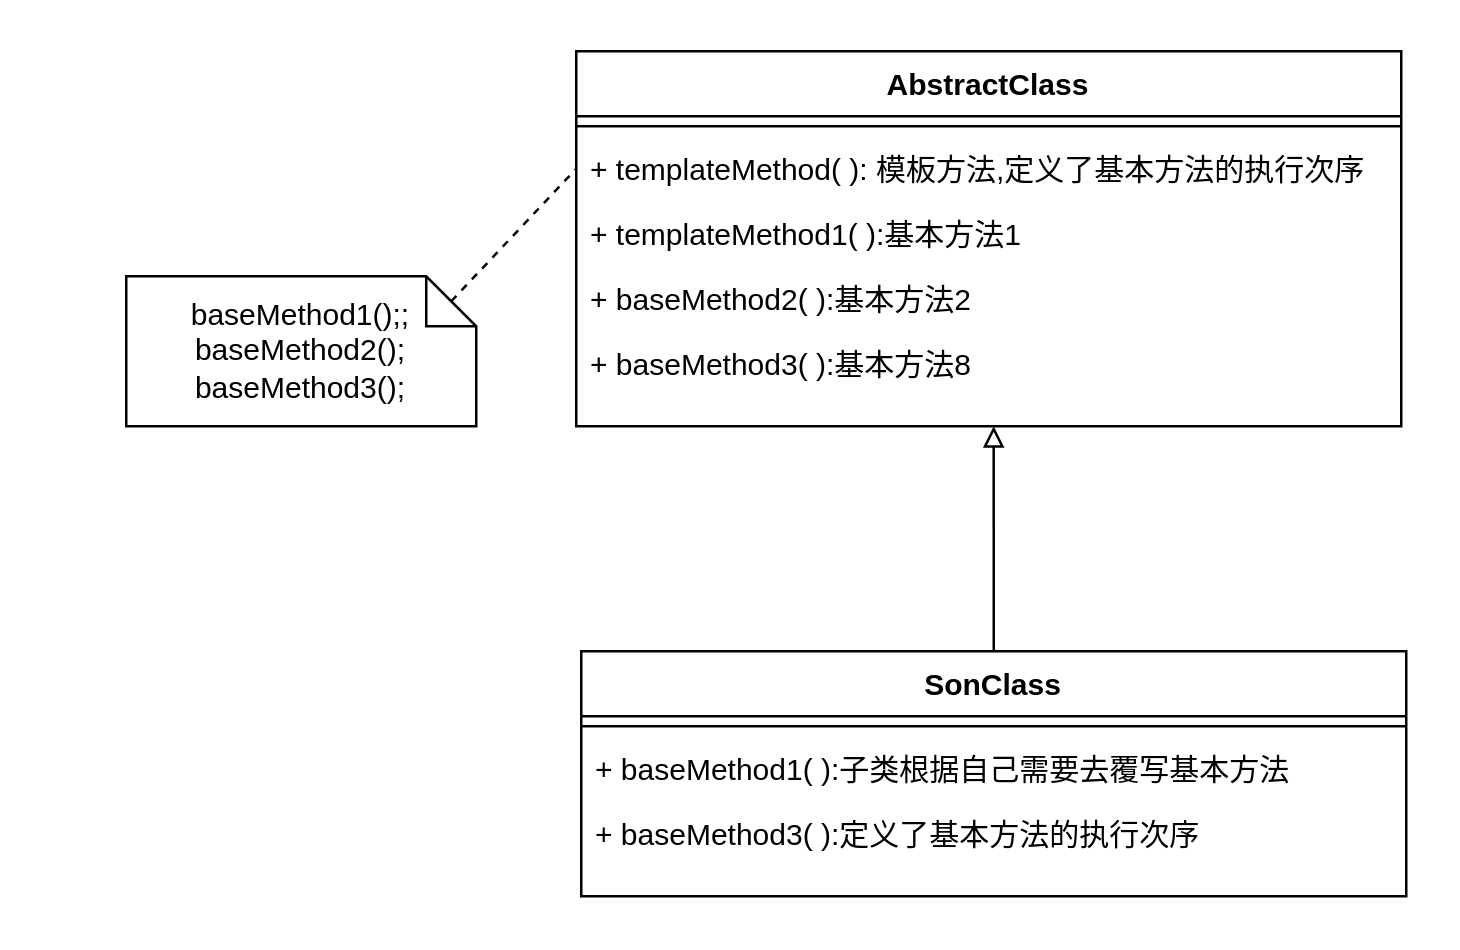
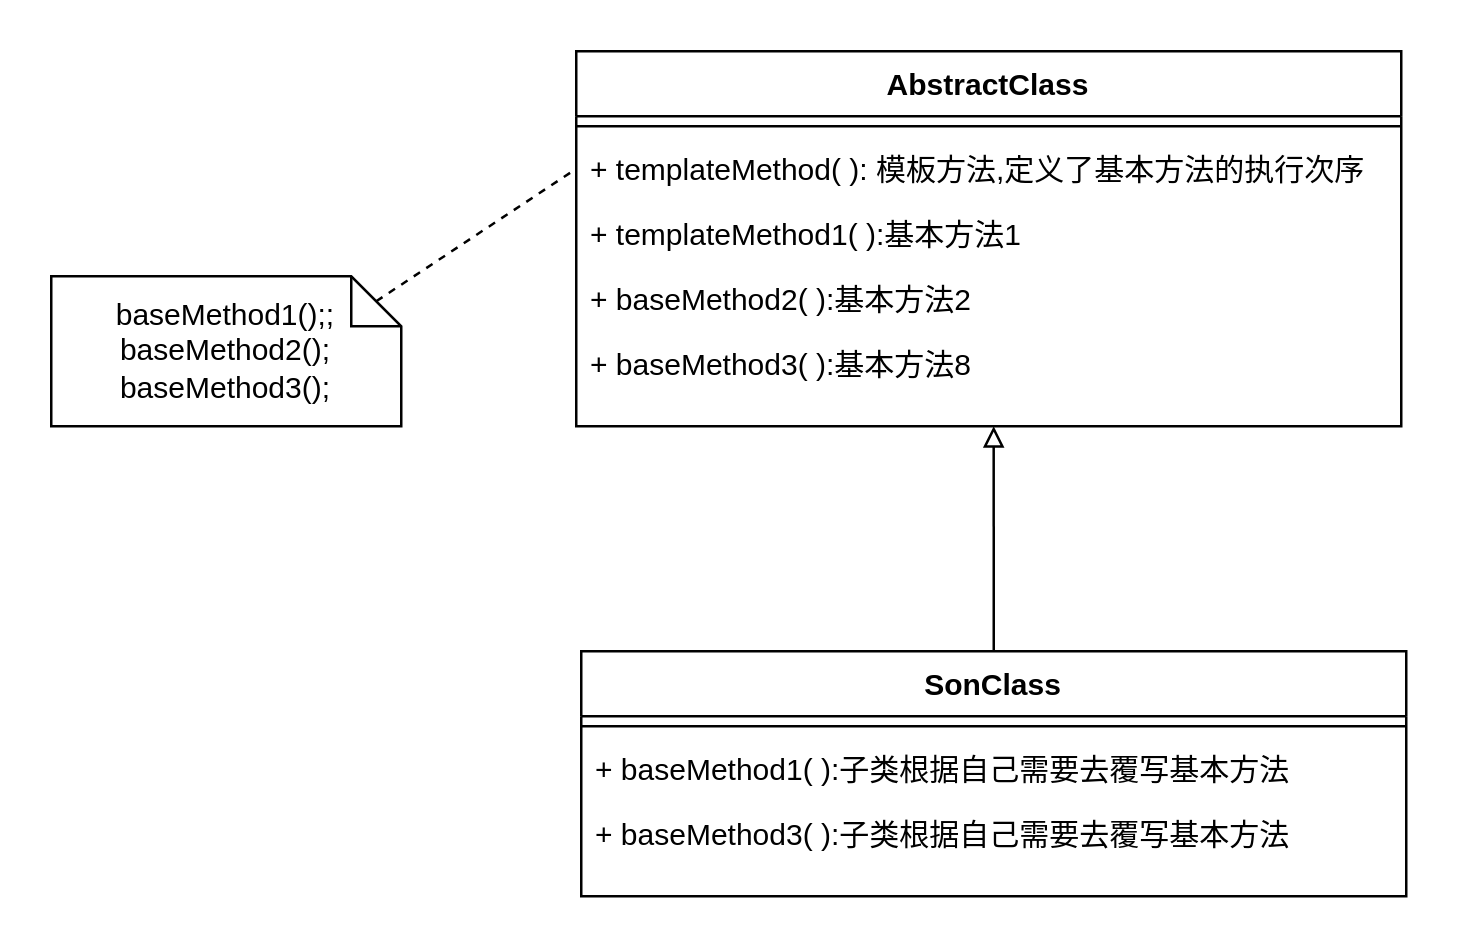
  <mxCell id="0" />
  <mxCell id="1" parent="0" />
  <mxCell id="2" value="AbstractClass" style="swimlane;fontStyle=1;align=center;verticalAlign=top;childLayout=stackLayout;horizontal=1;startSize=26;horizontalStack=0;resizeParent=1;resizeParentMax=0;resizeLast=0;collapsible=1;marginBottom=0;" vertex="1" parent="1"><mxGeometry x="230" y="20" width="330" height="150" as="geometry" /></mxCell>
  <mxCell id="3" value="" style="line;strokeWidth=1;fillColor=none;align=left;verticalAlign=middle;spacingTop=-1;spacingLeft=3;spacingRight=3;rotatable=0;labelPosition=right;points=[];portConstraint=eastwest;" vertex="1" parent="2"><mxGeometry y="26" width="330" height="8" as="geometry" /></mxCell>
  <mxCell id="4" value="+ templateMethod( ): 模板方法,定义了基本方法的执行次序" style="text;strokeColor=none;fillColor=none;align=left;verticalAlign=top;spacingLeft=4;spacingRight=4;overflow=hidden;rotatable=0;points=[[0,0.5],[1,0.5]];portConstraint=eastwest;" vertex="1" parent="2"><mxGeometry y="34" width="330" height="26" as="geometry" /></mxCell>
  <mxCell id="5" value="+ templateMethod1( ):基本方法1" style="text;strokeColor=none;fillColor=none;align=left;verticalAlign=top;spacingLeft=4;spacingRight=4;overflow=hidden;rotatable=0;points=[[0,0.5],[1,0.5]];portConstraint=eastwest;" vertex="1" parent="2"><mxGeometry y="60" width="330" height="26" as="geometry" /></mxCell>
  <mxCell id="6" value="+ baseMethod2( ):基本方法2" style="text;strokeColor=none;fillColor=none;align=left;verticalAlign=top;spacingLeft=4;spacingRight=4;overflow=hidden;rotatable=0;points=[[0,0.5],[1,0.5]];portConstraint=eastwest;" vertex="1" parent="2"><mxGeometry y="86" width="330" height="26" as="geometry" /></mxCell>
  <mxCell id="7" value="+ baseMethod3( ):基本方法8" style="text;strokeColor=none;fillColor=none;align=left;verticalAlign=top;spacingLeft=4;spacingRight=4;overflow=hidden;rotatable=0;points=[[0,0.5],[1,0.5]];portConstraint=eastwest;" vertex="1" parent="2"><mxGeometry y="112" width="330" height="38" as="geometry" /></mxCell>
  <mxCell id="8" style="edgeStyle=orthogonalEdgeStyle;rounded=0;orthogonalLoop=1;jettySize=auto;html=1;exitX=0.5;exitY=0;exitDx=0;exitDy=0;entryX=0.506;entryY=1;entryDx=0;entryDy=0;entryPerimeter=0;endArrow=block;endFill=0;" edge="1" parent="1" source="9" target="7"><mxGeometry relative="1" as="geometry" /></mxCell>
  <mxCell id="9" value="SonClass" style="swimlane;fontStyle=1;align=center;verticalAlign=top;childLayout=stackLayout;horizontal=1;startSize=26;horizontalStack=0;resizeParent=1;resizeParentMax=0;resizeLast=0;collapsible=1;marginBottom=0;" vertex="1" parent="1"><mxGeometry x="232" y="260" width="330" height="98" as="geometry" /></mxCell>
  <mxCell id="10" value="" style="line;strokeWidth=1;fillColor=none;align=left;verticalAlign=middle;spacingTop=-1;spacingLeft=3;spacingRight=3;rotatable=0;labelPosition=right;points=[];portConstraint=eastwest;" vertex="1" parent="9"><mxGeometry y="26" width="330" height="8" as="geometry" /></mxCell>
  <mxCell id="11" value="+ baseMethod1( ):子类根据自己需要去覆写基本方法" style="text;strokeColor=none;fillColor=none;align=left;verticalAlign=top;spacingLeft=4;spacingRight=4;overflow=hidden;rotatable=0;points=[[0,0.5],[1,0.5]];portConstraint=eastwest;" vertex="1" parent="9"><mxGeometry y="34" width="330" height="26" as="geometry" /></mxCell>
- <mxCell id="12" value="+ baseMethod3( ):定义了基本方法的执行次序" style="text;strokeColor=none;fillColor=none;align=left;verticalAlign=top;spacingLeft=4;spacingRight=4;overflow=hidden;rotatable=0;points=[[0,0.5],[1,0.5]];portConstraint=eastwest;" vertex="1" parent="9"><mxGeometry y="60" width="330" height="38" as="geometry" /></mxCell>
- <mxCell id="13" value="baseMethod1();;&lt;br&gt;baseMethod2();&lt;br&gt;baseMethod3();" style="shape=note;size=20;whiteSpace=wrap;html=1;" vertex="1" parent="1"><mxGeometry x="50" y="110" width="140" height="60" as="geometry" /></mxCell>
+ <mxCell id="12" value="+ baseMethod3( ):子类根据自己需要去覆写基本方法" style="text;strokeColor=none;fillColor=none;align=left;verticalAlign=top;spacingLeft=4;spacingRight=4;overflow=hidden;rotatable=0;points=[[0,0.5],[1,0.5]];portConstraint=eastwest;" vertex="1" parent="9"><mxGeometry y="60" width="330" height="38" as="geometry" /></mxCell>
+ <mxCell id="13" value="baseMethod1();;&lt;br&gt;baseMethod2();&lt;br&gt;baseMethod3();" style="shape=note;size=20;whiteSpace=wrap;html=1;" vertex="1" parent="1"><mxGeometry x="20" y="110" width="140" height="60" as="geometry" /></mxCell>
  <mxCell id="14" value="" style="endArrow=none;html=1;exitX=0;exitY=0;exitDx=130;exitDy=10;exitPerimeter=0;entryX=0;entryY=0.5;entryDx=0;entryDy=0;dashed=1;" edge="1" parent="1" source="13" target="4"><mxGeometry width="50" height="50" relative="1" as="geometry"><mxPoint x="130" y="70" as="sourcePoint" /><mxPoint x="180" y="20" as="targetPoint" /></mxGeometry></mxCell>
